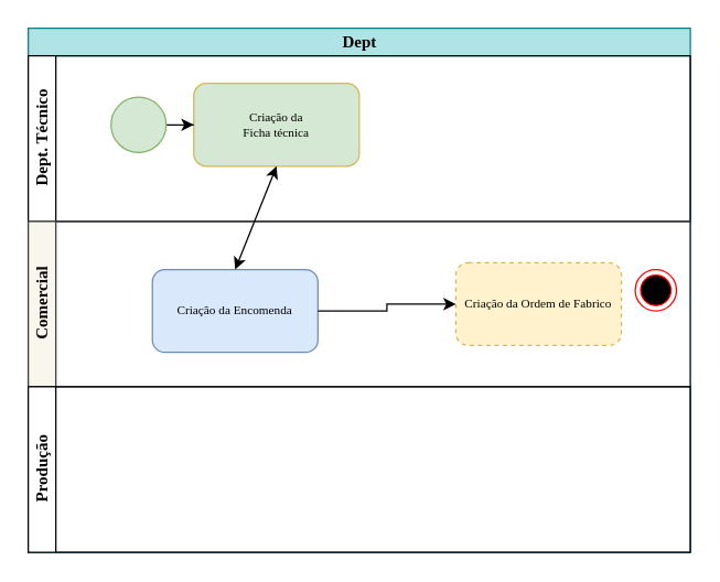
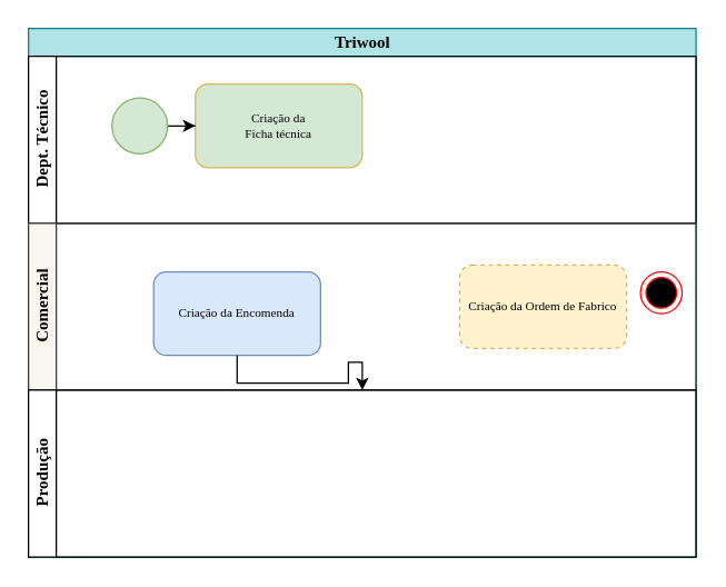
  <mxCell id="0" />
  <mxCell id="1" parent="0" />
- <mxCell id="2" value="Dept" style="swimlane;childLayout=stackLayout;resizeParent=1;resizeParentMax=0;horizontal=1;startSize=20;horizontalStack=0;html=1;hachureGap=4;fontFamily=Architects Daughter;fontSource=https%3A%2F%2Ffonts.googleapis.com%2Fcss%3Ffamily%3DArchitects%2BDaughter;fillColor=#b0e3e6;strokeColor=#0e8088;sketchStyle=rough;" parent="1" vertex="1"><mxGeometry x="20" y="20" width="480" height="380" as="geometry" /></mxCell>
+ <mxCell id="2" value="Triwool" style="swimlane;childLayout=stackLayout;resizeParent=1;resizeParentMax=0;horizontal=1;startSize=20;horizontalStack=0;html=1;hachureGap=4;fontFamily=Architects Daughter;fontSource=https%3A%2F%2Ffonts.googleapis.com%2Fcss%3Ffamily%3DArchitects%2BDaughter;fillColor=#b0e3e6;strokeColor=#0e8088;sketchStyle=rough;" parent="1" vertex="1"><mxGeometry x="20" y="20" width="480" height="380" as="geometry" /></mxCell>
  <mxCell id="3" value="Dept. Técnico" style="swimlane;startSize=20;horizontal=0;html=1;hachureGap=4;fontFamily=Architects Daughter;fontSource=https%3A%2F%2Ffonts.googleapis.com%2Fcss%3Ffamily%3DArchitects%2BDaughter;sketchStyle=rough;" parent="2" vertex="1"><mxGeometry y="20" width="480" height="120" as="geometry" /></mxCell>
  <mxCell id="4" value="Criação da&lt;div&gt;Ficha técnica&lt;/div&gt;" style="rounded=1;whiteSpace=wrap;hachureGap=4;fontFamily=Verdana;fillColor=#d5e8d4;strokeColor=#d6b656;fillStyle=solid;sketchStyle=rough;html=1;fontSize=9;" parent="3" vertex="1"><mxGeometry x="120" y="20" width="120" height="60" as="geometry" /></mxCell>
  <mxCell id="5" value="" style="edgeStyle=orthogonalEdgeStyle;rounded=0;orthogonalLoop=1;jettySize=auto;html=1;" edge="1" parent="3" source="6" target="4"><mxGeometry relative="1" as="geometry" /></mxCell>
  <mxCell id="6" value="" style="ellipse;whiteSpace=wrap;html=1;aspect=fixed;fillColor=#d5e8d4;strokeColor=#82b366;" vertex="1" parent="3"><mxGeometry x="60" y="30" width="40" height="40" as="geometry" /></mxCell>
  <mxCell id="7" value="Comercial" style="swimlane;startSize=20;horizontal=0;html=1;hachureGap=4;fontFamily=Architects Daughter;fontSource=https%3A%2F%2Ffonts.googleapis.com%2Fcss%3Ffamily%3DArchitects%2BDaughter;sketchStyle=rough;fillColor=#f9f7ed;strokeColor=#36393d;" parent="2" vertex="1"><mxGeometry y="140" width="480" height="120" as="geometry" /></mxCell>
  <mxCell id="8" value="" style="ellipse;html=1;shape=endState;fillColor=#000000;strokeColor=#ff0000;" vertex="1" parent="7"><mxGeometry x="440" y="35" width="30" height="30" as="geometry" /></mxCell>
  <mxCell id="9" value="Criação da Encomenda" style="whiteSpace=wrap;html=1;fontSize=9;fontFamily=Verdana;fillColor=#dae8fc;strokeColor=#6c8ebf;rounded=1;hachureGap=4;fillStyle=solid;sketchStyle=rough;" vertex="1" parent="7"><mxGeometry x="90" y="35" width="120" height="60" as="geometry" /></mxCell>
  <mxCell id="10" value="Criação da Ordem de Fabrico" style="whiteSpace=wrap;html=1;fontSize=9;fontFamily=Verdana;fillColor=#fff2cc;strokeColor=#d6b656;rounded=1;hachureGap=4;fillStyle=solid;sketchStyle=rough;dashed=1;" vertex="1" parent="7"><mxGeometry x="310" y="30" width="120" height="60" as="geometry" /></mxCell>
- <mxCell id="11" value="" style="edgeStyle=orthogonalEdgeStyle;rounded=0;orthogonalLoop=1;jettySize=auto;html=1;" edge="1" parent="7" source="9" target="10"><mxGeometry relative="1" as="geometry" /></mxCell>
+ <mxCell id="11" value="" style="edgeStyle=orthogonalEdgeStyle;rounded=0;orthogonalLoop=1;jettySize=auto;html=1;" edge="1" parent="7" source="9" target="12"><mxGeometry relative="1" as="geometry" /></mxCell>
  <mxCell id="12" value="Produção" style="swimlane;startSize=20;horizontal=0;html=1;hachureGap=4;fontFamily=Architects Daughter;fontSource=https%3A%2F%2Ffonts.googleapis.com%2Fcss%3Ffamily%3DArchitects%2BDaughter;sketchStyle=rough;" parent="2" vertex="1"><mxGeometry y="260" width="480" height="120" as="geometry" /></mxCell>
- <mxCell id="13" value="" style="endArrow=classic;startArrow=classic;html=1;rounded=0;entryX=0.5;entryY=1;entryDx=0;entryDy=0;exitX=0.5;exitY=0;exitDx=0;exitDy=0;" edge="1" parent="2" source="9" target="4"><mxGeometry width="50" height="50" relative="1" as="geometry"><mxPoint x="220" y="270" as="sourcePoint" /><mxPoint x="270" y="220" as="targetPoint" /></mxGeometry></mxCell>
